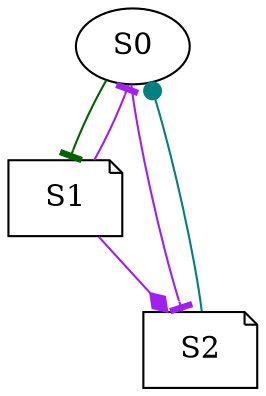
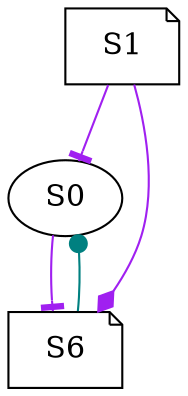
  digraph {
    node [shape=note]
    edge [arrowhead=tee color=purple]
    S0 [shape=ellipse]
    S1
-   S2
-   S0 -> S1 [color=darkgreen]
+   S2 [label=S6]
    S0 -> S2
    S1 -> S0
    S1 -> S2 [arrowhead=diamond]
    S2 -> S0 [arrowhead=dot color=teal]
  }
